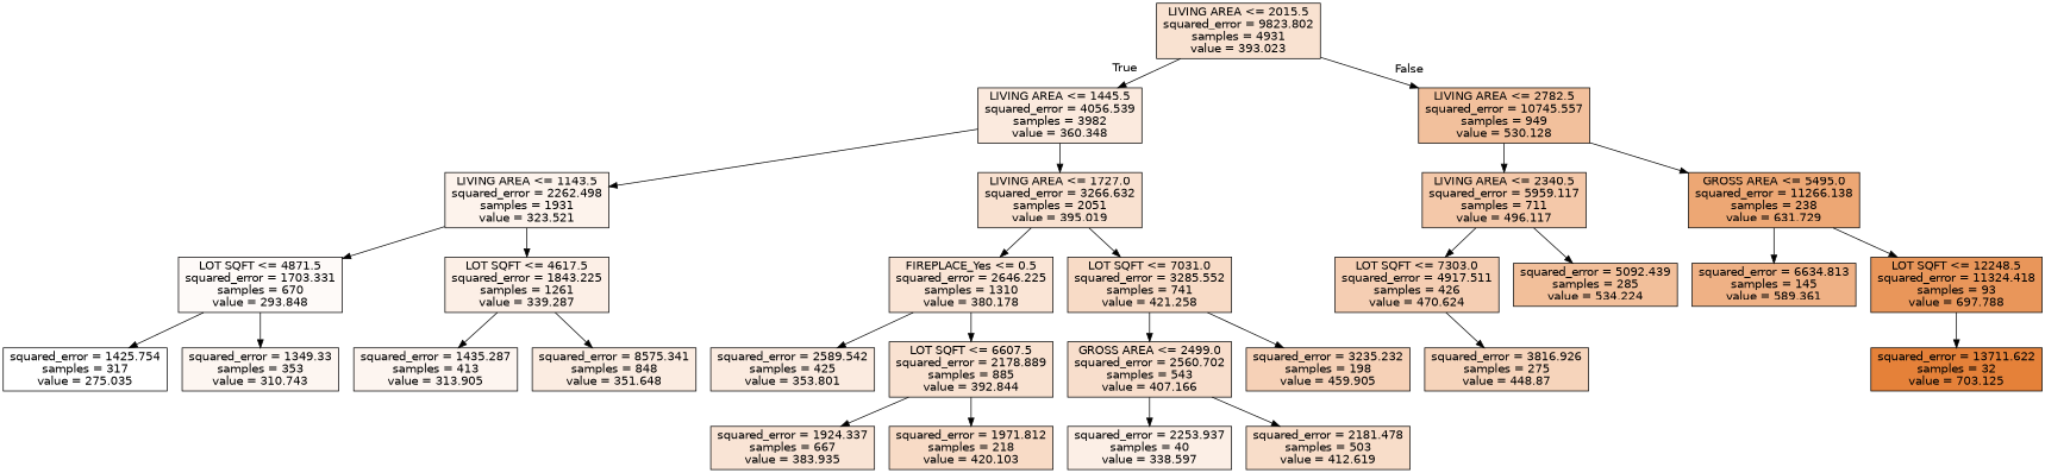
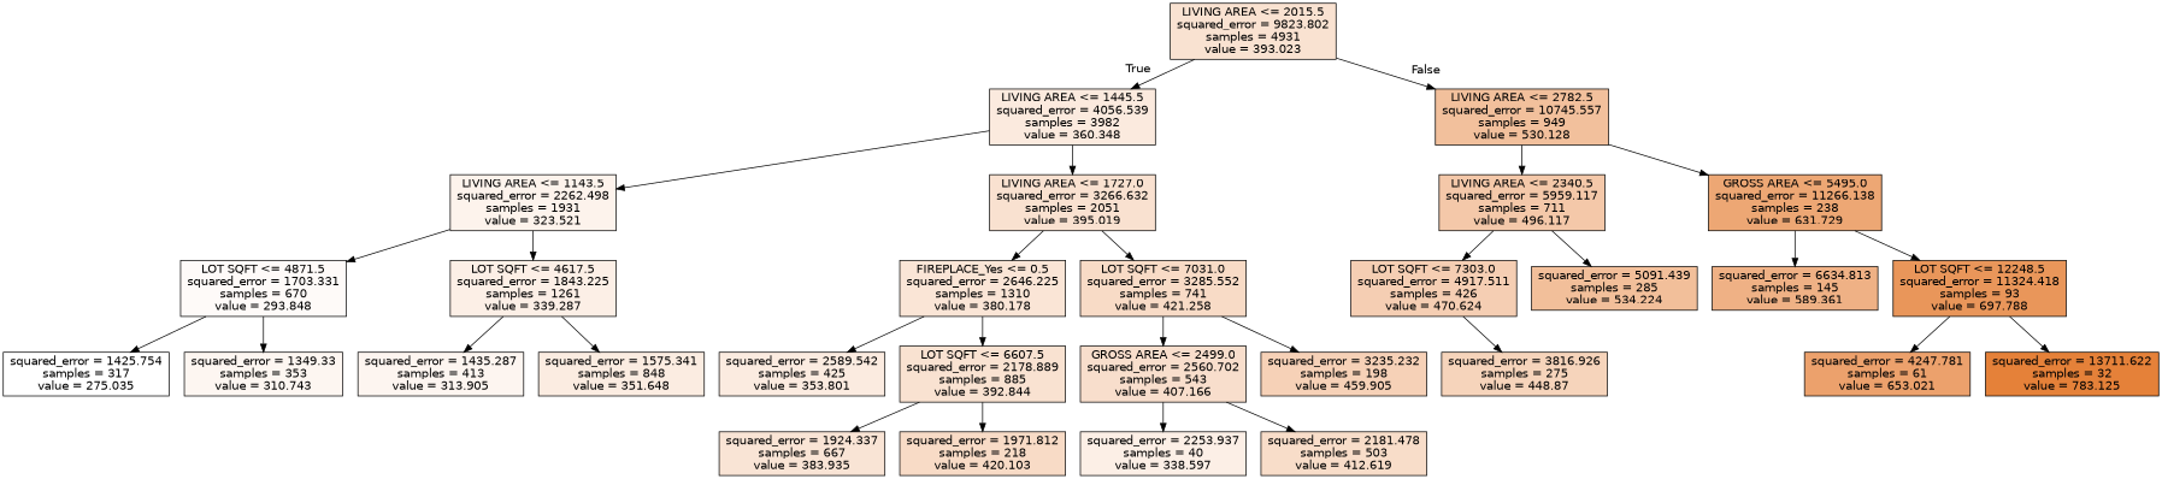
  digraph {
    fontname="DejaVu Sans"
    node [color=black fillcolor="#f9e2d1" fontname="DejaVu Sans" shape=box style=filled]
    edge [fontname="DejaVu Sans"]
    n1 [label="LIVING AREA <= 2015.5\nsquared_error = 9823.802\nsamples = 4931\nvalue = 393.023"]
    n2 [fillcolor="#fbeade" label="LIVING AREA <= 1445.5\nsquared_error = 4056.539\nsamples = 3982\nvalue = 360.348"]
    n3 [fillcolor="#f2c09c" label="LIVING AREA <= 2782.5\nsquared_error = 10745.557\nsamples = 949\nvalue = 530.128"]
    n4 [fillcolor="#fdf3ec" label="LIVING AREA <= 1143.5\nsquared_error = 2262.498\nsamples = 1931\nvalue = 323.521"]
    n5 [fillcolor="#f9e1d0" label="LIVING AREA <= 1727.0\nsquared_error = 3266.632\nsamples = 2051\nvalue = 395.019"]
    n6 [fillcolor="#f4c8a9" label="LIVING AREA <= 2340.5\nsquared_error = 5959.117\nsamples = 711\nvalue = 496.117"]
    n7 [fillcolor="#eda774" label="GROSS AREA <= 5495.0\nsquared_error = 11266.138\nsamples = 238\nvalue = 631.729"]
    n8 [fillcolor="#fefaf8" label="LOT SQFT <= 4871.5\nsquared_error = 1703.331\nsamples = 670\nvalue = 293.848"]
    n9 [fillcolor="#fcefe6" label="LOT SQFT <= 4617.5\nsquared_error = 1843.225\nsamples = 1261\nvalue = 339.287"]
    n10 [fillcolor="#fae5d6" label="FIREPLACE_Yes <= 0.5\nsquared_error = 2646.225\nsamples = 1310\nvalue = 380.178"]
    n11 [fillcolor="#f8dbc6" label="LOT SQFT <= 7031.0\nsquared_error = 3285.552\nsamples = 741\nvalue = 421.258"]
    n12 [fillcolor="#ffffff" label="squared_error = 1425.754\nsamples = 317\nvalue = 275.035"]
    n13 [fillcolor="#fdf6f1" label="squared_error = 1349.33\nsamples = 353\nvalue = 310.743"]
    n14 [fillcolor="#fdf5f0" label="squared_error = 1435.287\nsamples = 413\nvalue = 313.905"]
-   n15 [fillcolor="#fbece1" label="squared_error = 8575.341\nsamples = 848\nvalue = 351.648"]
+   n15 [fillcolor="#fbece1" label="squared_error = 1575.341\nsamples = 848\nvalue = 351.648"]
    n16 [fillcolor="#fbebe0" label="squared_error = 2589.542\nsamples = 425\nvalue = 353.801"]
    n17 [label="LOT SQFT <= 6607.5\nsquared_error = 2178.889\nsamples = 885\nvalue = 392.844"]
    n18 [fillcolor="#f8decc" label="GROSS AREA <= 2499.0\nsquared_error = 2560.702\nsamples = 543\nvalue = 407.166"]
    n19 [fillcolor="#f6d1b7" label="squared_error = 3235.232\nsamples = 198\nvalue = 459.905"]
    n20 [fillcolor="#f9e4d5" label="squared_error = 1924.337\nsamples = 667\nvalue = 383.935"]
    n21 [fillcolor="#f8dbc6" label="squared_error = 1971.812\nsamples = 218\nvalue = 420.103"]
    n22 [fillcolor="#fcefe6" label="squared_error = 2253.937\nsamples = 40\nvalue = 338.597"]
    n23 [fillcolor="#f8ddc9" label="squared_error = 2181.478\nsamples = 503\nvalue = 412.619"]
    n24 [fillcolor="#f5ceb3" label="LOT SQFT <= 7303.0\nsquared_error = 4917.511\nsamples = 426\nvalue = 470.624"]
-   n25 [fillcolor="#f2bf9a" label="squared_error = 5092.439\nsamples = 285\nvalue = 534.224"]
+   n25 [fillcolor="#f2bf9a" label="squared_error = 5091.439\nsamples = 285\nvalue = 534.224"]
    n26 [fillcolor="#efb185" label="squared_error = 6634.813\nsamples = 145\nvalue = 589.361"]
    n27 [fillcolor="#e9965a" label="LOT SQFT <= 12248.5\nsquared_error = 11324.418\nsamples = 93\nvalue = 697.788"]
    n28 [fillcolor="#f6d4bb" label="squared_error = 3816.926\nsamples = 275\nvalue = 448.87"]
-   n30 [fillcolor="#e58139" label="squared_error = 13711.622\nsamples = 32\nvalue = 703.125"]
+   n29 [fillcolor="#eca16c" label="squared_error = 4247.781\nsamples = 61\nvalue = 653.021"]
+   n30 [fillcolor="#e58139" label="squared_error = 13711.622\nsamples = 32\nvalue = 783.125"]
    n1 -> n2 [headlabel=True labelangle=45 labeldistance=2.5]
    n1 -> n3 [headlabel=False labelangle=-45 labeldistance=2.5]
    n2 -> n4
    n2 -> n5
    n3 -> n6
    n3 -> n7
    n4 -> n8
    n4 -> n9
    n5 -> n10
    n5 -> n11
    n6 -> n24
    n6 -> n25
    n7 -> n26
    n7 -> n27
    n8 -> n12
    n8 -> n13
    n9 -> n14
    n9 -> n15
    n10 -> n16
    n10 -> n17
    n11 -> n18
    n11 -> n19
    n17 -> n20
    n17 -> n21
    n18 -> n22
    n18 -> n23
    n24 -> n28
+   n27 -> n29
    n27 -> n30
  }
